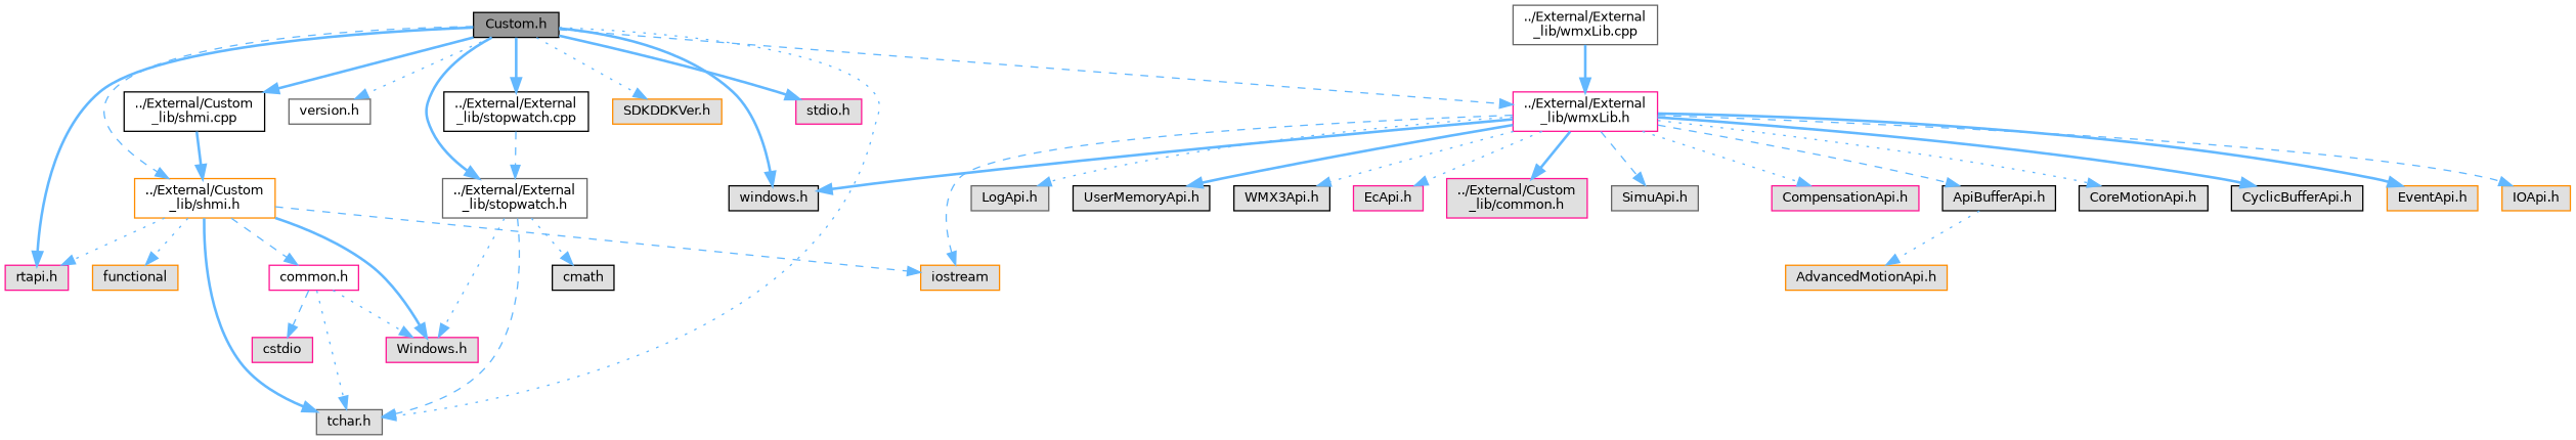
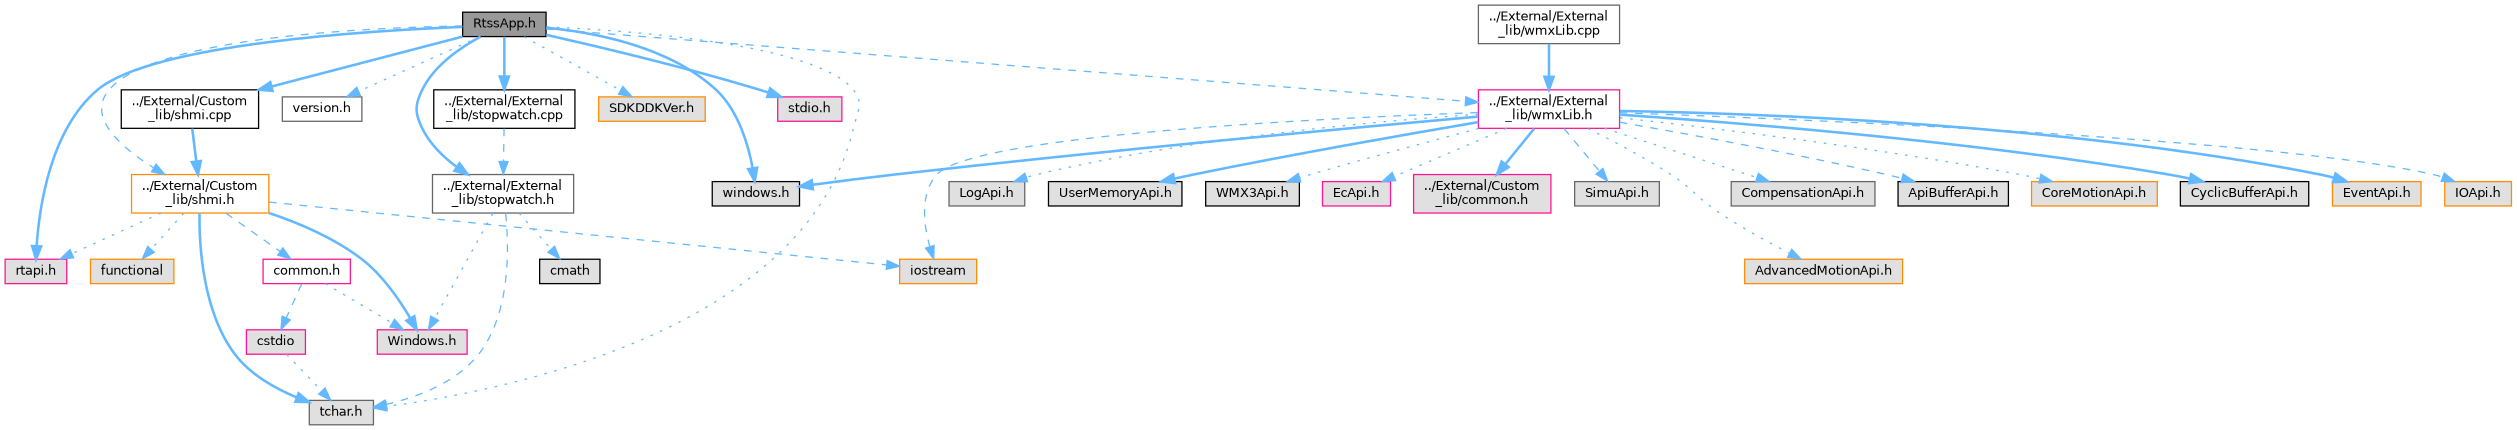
  digraph {
    node [color=black fillcolor="#E0E0E0" fontname=Helvetica fontsize=10 shape=box style=filled]
    edge [color=steelblue1 fontname=Helvetica fontsize=10 labelfontname=Helvetica labelfontsize=10 style=dotted]
-   n1 [fillcolor=grey60 fontcolor=black height=0.2 label="Custom.h" width=0.4]
+   n1 [fillcolor=grey60 fontcolor=black height=0.2 label="RtssApp.h" width=0.4]
    n2 [color=darkorange height=0.2 label="SDKDDKVer.h" width=0.4]
    n3 [color=deeppink height=0.2 label="stdio.h" width=0.4]
    n4 [height=0.2 label="windows.h" width=0.4]
    n5 [color=gray40 height=0.2 label="tchar.h" width=0.4]
    n6 [color=deeppink height=0.2 label="rtapi.h" width=0.4]
    n7 [color=gray40 fillcolor=white height=0.2 label="version.h" width=0.4]
    n8 [color=darkorange fillcolor=white height=0.2 label="../External/Custom\l_lib/shmi.h" width=0.4]
    n9 [fillcolor=white height=0.2 label="../External/Custom\l_lib/shmi.cpp" width=0.4]
    n10 [color=deeppink fillcolor=white height=0.2 label="../External/External\l_lib/wmxLib.h" width=0.4]
    n11 [color=gray40 fillcolor=white height=0.2 label="../External/External\l_lib/stopwatch.h" width=0.4]
    n12 [fillcolor=white height=0.2 label="../External/External\l_lib/stopwatch.cpp" width=0.4]
    n13 [color=darkorange height=0.2 label=iostream width=0.4]
    n14 [color=deeppink height=0.2 label="Windows.h" width=0.4]
    n15 [color=darkorange height=0.2 label=functional width=0.4]
    n16 [color=deeppink fillcolor=white height=0.2 label="common.h" width=0.4]
    n17 [color=gray40 height=0.2 label="SimuApi.h" width=0.4]
    n18 [color=darkorange height=0.2 label="AdvancedMotionApi.h" width=0.4]
    n19 [height=0.2 label="ApiBufferApi.h" width=0.4]
-   n20 [color=deeppink height=0.2 label="CompensationApi.h" width=0.4]
-   n21 [height=0.2 label="CoreMotionApi.h" width=0.4]
+   n20 [color=gray40 height=0.2 label="CompensationApi.h" width=0.4]
+   n21 [color=darkorange height=0.2 label="CoreMotionApi.h" width=0.4]
    n22 [height=0.2 label="CyclicBufferApi.h" width=0.4]
    n23 [color=darkorange height=0.2 label="EventApi.h" width=0.4]
    n24 [color=darkorange height=0.2 label="IOApi.h" width=0.4]
    n25 [color=gray40 height=0.2 label="LogApi.h" width=0.4]
    n26 [height=0.2 label="UserMemoryApi.h" width=0.4]
    n27 [height=0.2 label="WMX3Api.h" width=0.4]
    n28 [color=deeppink height=0.2 label="EcApi.h" width=0.4]
    n29 [color=deeppink height=0.2 label="../External/Custom\l_lib/common.h" width=0.4]
    n30 [color=gray40 fillcolor=white height=0.2 label="../External/External\l_lib/wmxLib.cpp" width=0.4]
    n31 [height=0.2 label=cmath width=0.4]
    n32 [color=deeppink height=0.2 label=cstdio width=0.4]
    n1 -> n2
    n1 -> n3 [style=bold]
    n1 -> n4 [style=bold]
    n1 -> n5
    n1 -> n6 [style=bold]
    n1 -> n7
    n1 -> n8 [style=dashed]
    n1 -> n9 [style=bold]
    n1 -> n10 [style=dashed]
    n1 -> n11 [style=bold]
    n1 -> n12 [style=bold]
    n8 -> n5 [style=bold]
    n8 -> n6
    n8 -> n13 [style=dashed]
    n8 -> n14 [style=bold]
    n8 -> n15
    n8 -> n16 [style=dashed]
    n9 -> n8 [style=bold]
    n10 -> n4 [style=bold]
    n10 -> n13 [style=dashed]
    n10 -> n17 [style=dashed]
-   n19 -> n18
+   n10 -> n18
    n10 -> n19 [style=dashed]
    n10 -> n20
    n10 -> n21
    n10 -> n22 [style=bold]
    n10 -> n23 [style=bold]
    n10 -> n24 [style=dashed]
    n10 -> n25
    n10 -> n26 [style=bold]
    n10 -> n27
    n10 -> n28
    n10 -> n29 [style=bold]
    n11 -> n5 [style=dashed]
    n11 -> n14
    n11 -> n31
    n12 -> n11 [style=dashed]
-   n16 -> n5
+   n32 -> n5
    n16 -> n14
    n16 -> n32 [style=dashed]
    n30 -> n10 [style=bold]
  }
